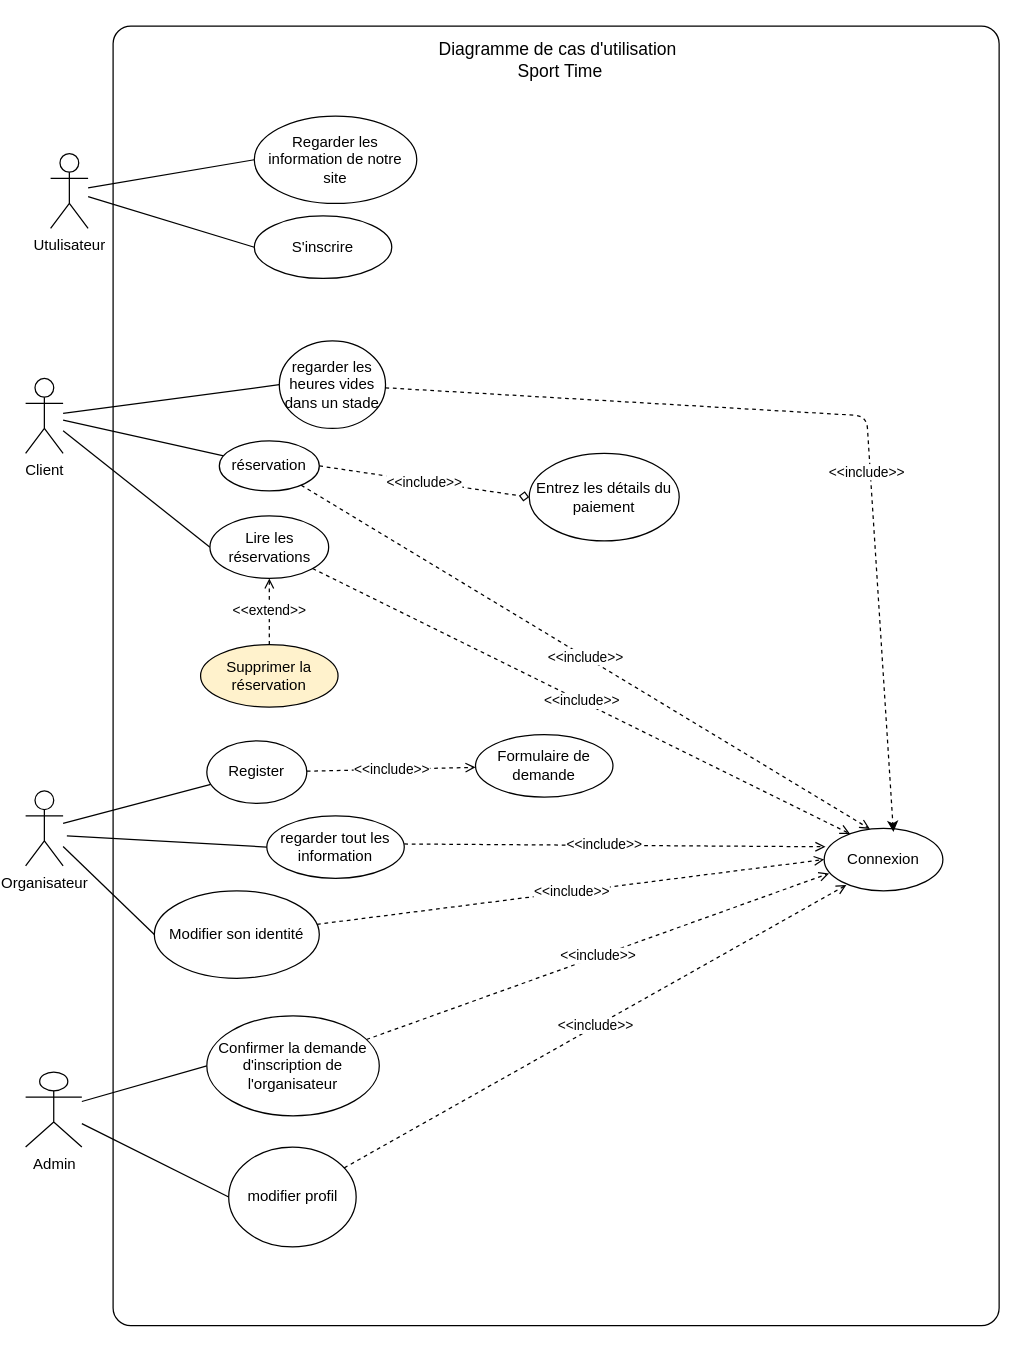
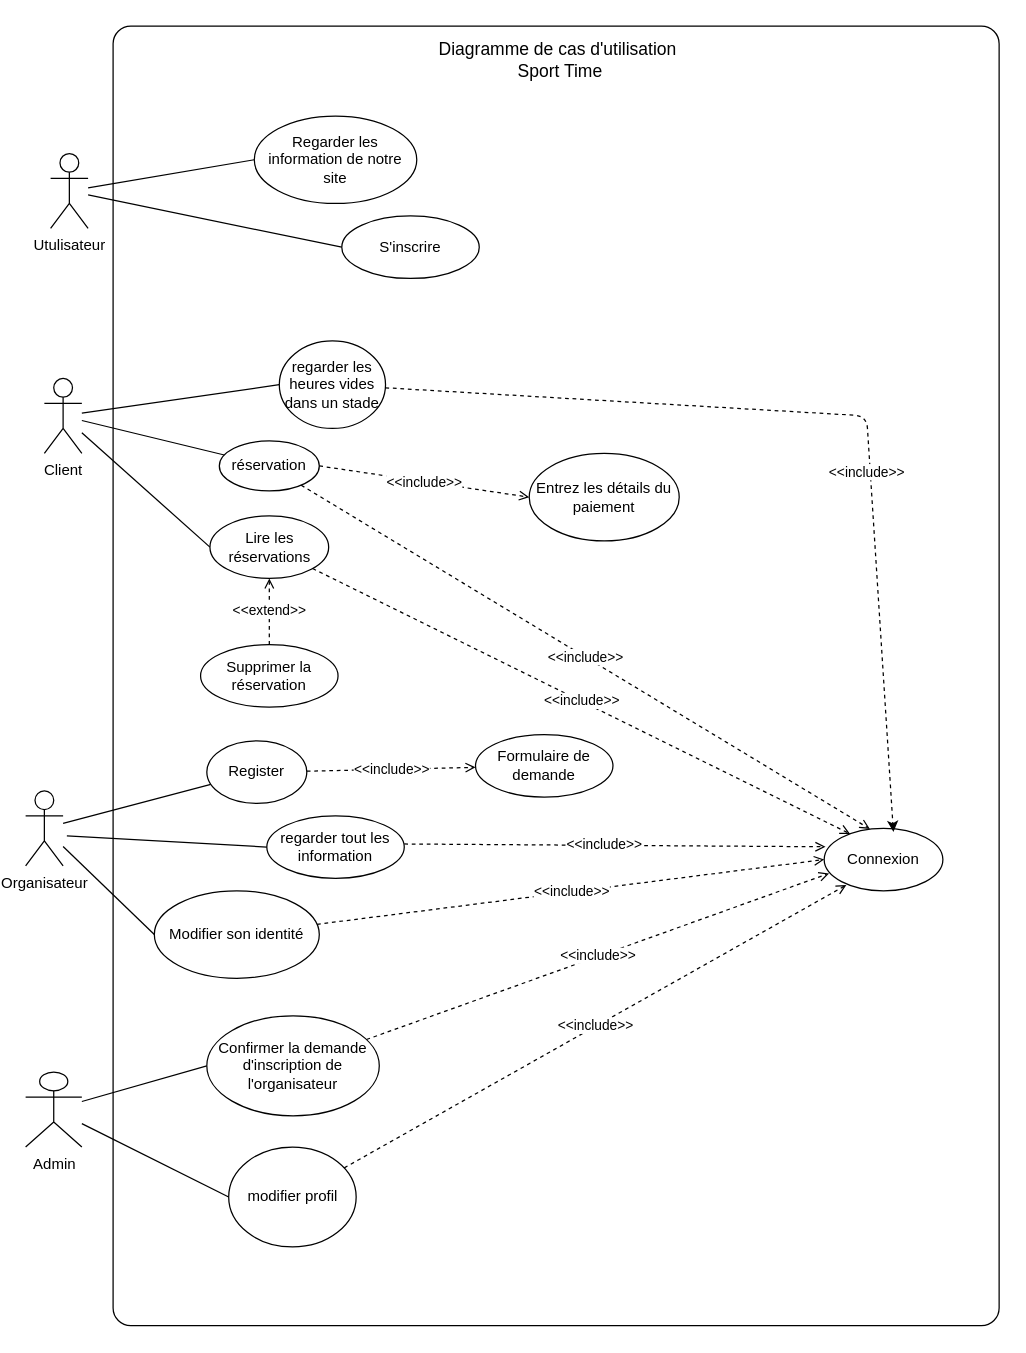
  <mxCell id="0" />
  <mxCell id="1" parent="0" />
  <mxCell id="2" value="" style="rounded=1;whiteSpace=wrap;html=1;arcSize=2;" parent="1" vertex="1"><mxGeometry x="90" y="20" width="709" height="1040" as="geometry" /></mxCell>
  <mxCell id="3" style="edgeStyle=none;rounded=0;orthogonalLoop=1;jettySize=auto;html=1;endArrow=none;endFill=0;" parent="1" source="6" target="17" edge="1"><mxGeometry relative="1" as="geometry" /></mxCell>
  <mxCell id="4" style="edgeStyle=none;rounded=0;orthogonalLoop=1;jettySize=auto;html=1;entryX=0;entryY=0.5;entryDx=0;entryDy=0;endArrow=none;endFill=0;" parent="1" source="6" target="19" edge="1"><mxGeometry relative="1" as="geometry" /></mxCell>
  <mxCell id="5" style="edgeStyle=none;html=1;entryX=0;entryY=0.5;entryDx=0;entryDy=0;endArrow=none;endFill=0;" parent="1" source="6" target="40" edge="1"><mxGeometry relative="1" as="geometry" /></mxCell>
- <mxCell id="6" value="Client" style="shape=umlActor;verticalLabelPosition=bottom;verticalAlign=top;html=1;outlineConnect=0;" parent="1" vertex="1"><mxGeometry x="20" y="302" width="30" height="60" as="geometry" /></mxCell>
+ <mxCell id="6" value="Client" style="shape=umlActor;verticalLabelPosition=bottom;verticalAlign=top;html=1;outlineConnect=0;" parent="1" vertex="1"><mxGeometry x="35" y="302" width="30" height="60" as="geometry" /></mxCell>
  <mxCell id="7" style="edgeStyle=none;rounded=0;orthogonalLoop=1;jettySize=auto;html=1;entryX=0;entryY=0.5;entryDx=0;entryDy=0;endArrow=none;endFill=0;" parent="1" source="9" target="22" edge="1"><mxGeometry relative="1" as="geometry" /></mxCell>
  <mxCell id="8" style="edgeStyle=none;rounded=0;orthogonalLoop=1;jettySize=auto;html=1;entryX=0;entryY=0.5;entryDx=0;entryDy=0;endArrow=none;endFill=0;" parent="1" source="9" target="24" edge="1"><mxGeometry relative="1" as="geometry" /></mxCell>
  <mxCell id="9" value="Admin" style="shape=umlActor;verticalLabelPosition=bottom;verticalAlign=top;html=1;outlineConnect=0;" parent="1" vertex="1"><mxGeometry x="20" y="857" width="45" height="60" as="geometry" /></mxCell>
  <mxCell id="10" value="&lt;font style=&quot;font-size: 14px&quot;&gt;Diagramme de cas d'utilisation&amp;nbsp;&lt;br&gt;Sport Time&lt;br&gt;&lt;/font&gt;" style="text;html=1;strokeColor=none;fillColor=none;align=center;verticalAlign=middle;whiteSpace=wrap;rounded=0;" parent="1" vertex="1"><mxGeometry x="333" y="32" width="230" height="30" as="geometry" /></mxCell>
  <mxCell id="11" style="edgeStyle=none;rounded=0;orthogonalLoop=1;jettySize=auto;html=1;entryX=1;entryY=1;entryDx=0;entryDy=0;endArrow=none;endFill=0;" parent="1" edge="1"><mxGeometry relative="1" as="geometry"><mxPoint x="228.284" y="424.142" as="sourcePoint" /><mxPoint x="228.284" y="424.142" as="targetPoint" /></mxGeometry></mxCell>
  <mxCell id="12" value="Connexion" style="ellipse;whiteSpace=wrap;html=1;" parent="1" vertex="1"><mxGeometry x="659" y="662" width="95" height="50" as="geometry" /></mxCell>
  <mxCell id="13" style="edgeStyle=none;rounded=0;orthogonalLoop=1;jettySize=auto;html=1;entryX=0;entryY=0.5;entryDx=0;entryDy=0;endArrow=none;endFill=0;" parent="1" source="15" target="31" edge="1"><mxGeometry relative="1" as="geometry" /></mxCell>
  <mxCell id="14" style="edgeStyle=none;rounded=0;orthogonalLoop=1;jettySize=auto;html=1;entryX=0;entryY=0.5;entryDx=0;entryDy=0;endArrow=none;endFill=0;" parent="1" source="15" target="35" edge="1"><mxGeometry relative="1" as="geometry" /></mxCell>
  <mxCell id="15" value="Utulisateur" style="shape=umlActor;verticalLabelPosition=bottom;verticalAlign=top;html=1;outlineConnect=0;" parent="1" vertex="1"><mxGeometry x="40" y="122" width="30" height="60" as="geometry" /></mxCell>
  <mxCell id="16" value="&amp;lt;&amp;lt;include&amp;gt;&amp;gt;" style="edgeStyle=none;rounded=0;orthogonalLoop=1;jettySize=auto;html=1;endArrow=open;endFill=0;entryX=0.385;entryY=0.01;entryDx=0;entryDy=0;entryPerimeter=0;startArrow=none;startFill=0;dashed=1;" parent="1" source="17" target="12" edge="1"><mxGeometry relative="1" as="geometry"><mxPoint x="510" y="720" as="targetPoint" /></mxGeometry></mxCell>
  <mxCell id="17" value="réservation" style="ellipse;whiteSpace=wrap;html=1;" parent="1" vertex="1"><mxGeometry x="175" y="352" width="80" height="40" as="geometry" /></mxCell>
  <mxCell id="18" value="&amp;lt;&amp;lt;include&amp;gt;&amp;gt;" style="edgeStyle=none;rounded=0;orthogonalLoop=1;jettySize=auto;html=1;endArrow=open;endFill=0;entryX=0.219;entryY=0.089;entryDx=0;entryDy=0;entryPerimeter=0;startArrow=none;startFill=0;dashed=1;" parent="1" source="19" target="12" edge="1"><mxGeometry relative="1" as="geometry" /></mxCell>
  <mxCell id="19" value="Lire les réservations" style="ellipse;whiteSpace=wrap;html=1;" parent="1" vertex="1"><mxGeometry x="167.5" y="412" width="95" height="50" as="geometry" /></mxCell>
- <mxCell id="20" value="&amp;lt;&amp;lt;include&amp;gt;&amp;gt;" style="edgeStyle=none;rounded=0;orthogonalLoop=1;jettySize=auto;html=1;entryX=0;entryY=0.5;entryDx=0;entryDy=0;dashed=1;startArrow=none;startFill=0;endArrow=diamond;endFill=0;exitX=1;exitY=0.5;exitDx=0;exitDy=0;" parent="1" source="17" target="25" edge="1"><mxGeometry relative="1" as="geometry" /></mxCell>
+ <mxCell id="20" value="&amp;lt;&amp;lt;include&amp;gt;&amp;gt;" style="edgeStyle=none;rounded=0;orthogonalLoop=1;jettySize=auto;html=1;entryX=0;entryY=0.5;entryDx=0;entryDy=0;dashed=1;startArrow=none;startFill=0;endArrow=open;endFill=0;exitX=1;exitY=0.5;exitDx=0;exitDy=0;" parent="1" source="17" target="25" edge="1"><mxGeometry relative="1" as="geometry" /></mxCell>
  <mxCell id="21" value="&amp;lt;&amp;lt;include&amp;gt;&amp;gt;" style="edgeStyle=none;rounded=0;orthogonalLoop=1;jettySize=auto;html=1;endArrow=open;endFill=0;entryX=0.041;entryY=0.721;entryDx=0;entryDy=0;entryPerimeter=0;startArrow=none;startFill=0;dashed=1;" parent="1" source="22" target="12" edge="1"><mxGeometry relative="1" as="geometry"><Array as="points" /></mxGeometry></mxCell>
  <mxCell id="22" value="Confirmer la demande d'inscription de l'organisateur" style="ellipse;whiteSpace=wrap;html=1;" parent="1" vertex="1"><mxGeometry x="165" y="812" width="138" height="80" as="geometry" /></mxCell>
  <mxCell id="23" value="&amp;lt;&amp;lt;include&amp;gt;&amp;gt;" style="edgeStyle=none;rounded=0;orthogonalLoop=1;jettySize=auto;html=1;endArrow=open;endFill=0;entryX=0.187;entryY=0.907;entryDx=0;entryDy=0;entryPerimeter=0;startArrow=none;startFill=0;dashed=1;" parent="1" source="24" target="12" edge="1"><mxGeometry relative="1" as="geometry" /></mxCell>
  <mxCell id="24" value="modifier profil" style="ellipse;whiteSpace=wrap;html=1;" parent="1" vertex="1"><mxGeometry x="182.5" y="917" width="102" height="80" as="geometry" /></mxCell>
  <mxCell id="25" value="Entrez les détails du paiement" style="ellipse;whiteSpace=wrap;html=1;" parent="1" vertex="1"><mxGeometry x="423" y="362" width="120" height="70" as="geometry" /></mxCell>
  <mxCell id="26" style="rounded=0;orthogonalLoop=1;jettySize=auto;html=1;entryX=0;entryY=0.5;entryDx=0;entryDy=0;endArrow=none;endFill=0;" parent="1" source="28" target="30" edge="1"><mxGeometry relative="1" as="geometry"><Array as="points" /></mxGeometry></mxCell>
  <mxCell id="27" style="edgeStyle=none;rounded=0;orthogonalLoop=1;jettySize=auto;html=1;endArrow=none;endFill=0;" parent="1" source="28" target="33" edge="1"><mxGeometry relative="1" as="geometry" /></mxCell>
  <mxCell id="28" value="Organisateur" style="shape=umlActor;verticalLabelPosition=bottom;verticalAlign=top;html=1;outlineConnect=0;" parent="1" vertex="1"><mxGeometry x="20" y="632" width="30" height="60" as="geometry" /></mxCell>
  <mxCell id="29" value="&amp;lt;&amp;lt;include&amp;gt;&amp;gt;" style="edgeStyle=none;rounded=0;orthogonalLoop=1;jettySize=auto;html=1;entryX=0;entryY=0.5;entryDx=0;entryDy=0;endArrow=open;endFill=0;dashed=1;" parent="1" source="30" target="12" edge="1"><mxGeometry relative="1" as="geometry" /></mxCell>
  <mxCell id="30" value="Modifier son identité" style="ellipse;whiteSpace=wrap;html=1;" parent="1" vertex="1"><mxGeometry x="123" y="712" width="132" height="70" as="geometry" /></mxCell>
- <mxCell id="31" value="S'inscrire" style="ellipse;whiteSpace=wrap;html=1;" parent="1" vertex="1"><mxGeometry x="203" y="172" width="110" height="50" as="geometry" /></mxCell>
+ <mxCell id="31" value="S'inscrire" style="ellipse;whiteSpace=wrap;html=1;" parent="1" vertex="1"><mxGeometry x="273" y="172" width="110" height="50" as="geometry" /></mxCell>
  <mxCell id="32" value="&amp;lt;&amp;lt;include&amp;gt;&amp;gt;" style="edgeStyle=none;rounded=0;orthogonalLoop=1;jettySize=auto;html=1;dashed=1;endArrow=open;endFill=0;" parent="1" source="33" target="34" edge="1"><mxGeometry relative="1" as="geometry" /></mxCell>
  <mxCell id="33" value="Register" style="ellipse;whiteSpace=wrap;html=1;" parent="1" vertex="1"><mxGeometry x="165" y="592" width="80" height="50" as="geometry" /></mxCell>
  <mxCell id="34" value="Formulaire de demande" style="ellipse;whiteSpace=wrap;html=1;" parent="1" vertex="1"><mxGeometry x="380" y="587" width="110" height="50" as="geometry" /></mxCell>
  <mxCell id="35" value="Regarder les information de notre site" style="ellipse;whiteSpace=wrap;html=1;" parent="1" vertex="1"><mxGeometry x="203" y="92" width="130" height="70" as="geometry" /></mxCell>
  <mxCell id="36" value="&amp;lt;&amp;lt;extend&amp;gt;&amp;gt;" style="edgeStyle=none;rounded=0;orthogonalLoop=1;jettySize=auto;html=1;endArrow=open;endFill=0;dashed=1;" parent="1" source="37" target="19" edge="1"><mxGeometry relative="1" as="geometry" /></mxCell>
- <mxCell id="37" value="Supprimer la réservation" style="ellipse;whiteSpace=wrap;html=1;fillColor=#fff2cc;" parent="1" vertex="1"><mxGeometry x="160" y="515" width="110" height="50" as="geometry" /></mxCell>
+ <mxCell id="37" value="Supprimer la réservation" style="ellipse;whiteSpace=wrap;html=1;" parent="1" vertex="1"><mxGeometry x="160" y="515" width="110" height="50" as="geometry" /></mxCell>
  <mxCell id="38" style="edgeStyle=orthogonalEdgeStyle;rounded=0;orthogonalLoop=1;jettySize=auto;html=1;exitX=0.5;exitY=1;exitDx=0;exitDy=0;" parent="1" source="10" target="10" edge="1"><mxGeometry relative="1" as="geometry" /></mxCell>
  <mxCell id="39" value="&amp;lt;&amp;lt;include&amp;gt;&amp;gt;" style="edgeStyle=none;html=1;entryX=0.583;entryY=0.057;entryDx=0;entryDy=0;entryPerimeter=0;dashed=1;endArrow=classic;endFill=1;" parent="1" source="40" target="12" edge="1"><mxGeometry x="0.197" y="-3" relative="1" as="geometry"><Array as="points"><mxPoint x="693" y="332" /></Array><mxPoint as="offset" /></mxGeometry></mxCell>
  <mxCell id="40" value="regarder les heures vides dans un stade" style="ellipse;whiteSpace=wrap;html=1;" parent="1" vertex="1"><mxGeometry x="223" y="272" width="85" height="70" as="geometry" /></mxCell>
  <mxCell id="41" value="regarder tout les information" style="ellipse;whiteSpace=wrap;html=1;" vertex="1" parent="1"><mxGeometry x="213" y="652" width="110" height="50" as="geometry" /></mxCell>
  <mxCell id="42" style="edgeStyle=none;rounded=0;orthogonalLoop=1;jettySize=auto;html=1;endArrow=none;endFill=0;entryX=0;entryY=0.5;entryDx=0;entryDy=0;" edge="1" parent="1" target="41"><mxGeometry relative="1" as="geometry"><mxPoint x="53" y="668" as="sourcePoint" /><mxPoint x="181.444" y="638.742" as="targetPoint" /></mxGeometry></mxCell>
  <mxCell id="43" value="&amp;lt;&amp;lt;include&amp;gt;&amp;gt;" style="edgeStyle=none;rounded=0;orthogonalLoop=1;jettySize=auto;html=1;dashed=1;endArrow=open;endFill=0;entryX=0.011;entryY=0.295;entryDx=0;entryDy=0;entryPerimeter=0;" edge="1" parent="1" target="12"><mxGeometry x="-0.048" y="1" relative="1" as="geometry"><mxPoint x="322.998" y="674.533" as="sourcePoint" /><mxPoint x="428.132" y="671.999" as="targetPoint" /><mxPoint as="offset" /></mxGeometry></mxCell>
